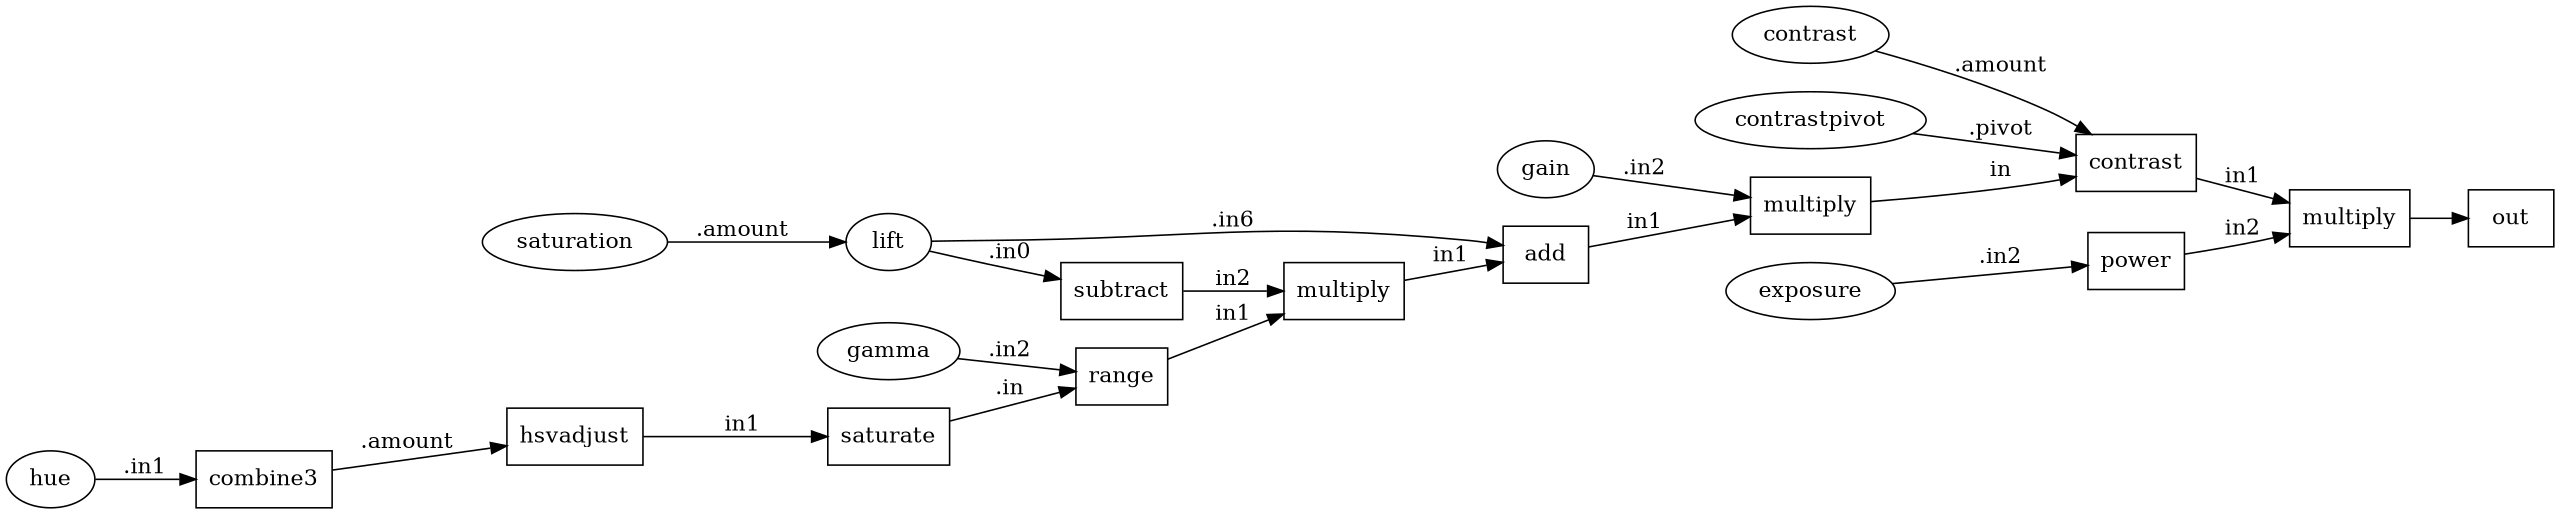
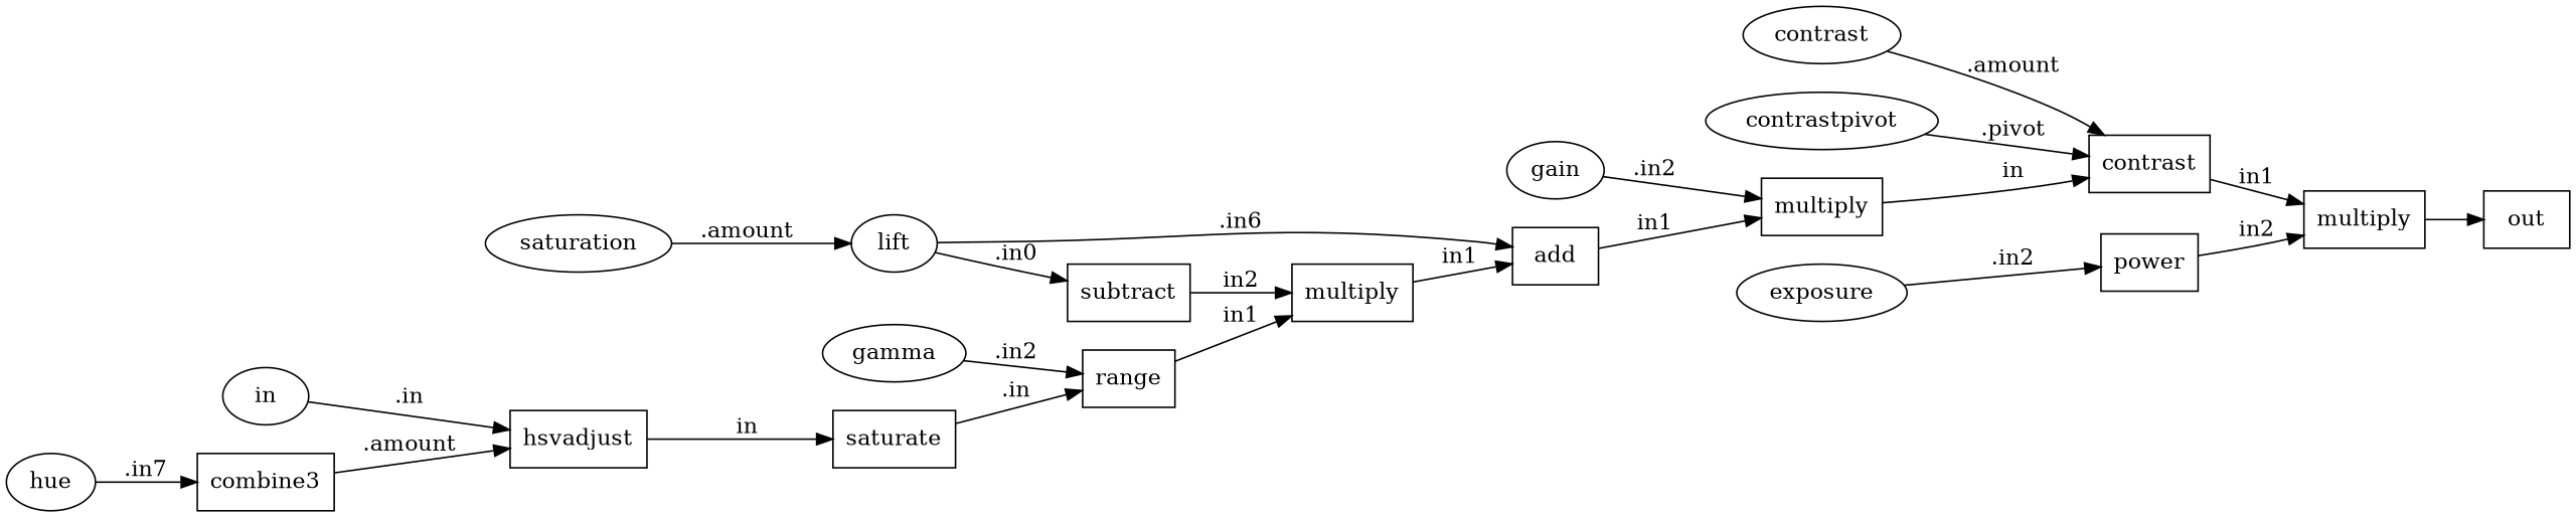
  digraph {
    rankdir=LR
    node [shape=box]
    n1 [label=multiply]
    n2 [label=out]
    n3 [label=contrast]
    n4 [label=contrast shape=ellipse]
    n5 [label=contrastpivot shape=ellipse]
    n6 [label=multiply]
    n7 [label=gain shape=ellipse]
    n8 [label=add]
    n9 [label=lift shape=ellipse]
    n10 [label=subtract]
    n11 [label=multiply]
    n12 [label=range]
    n13 [label=gamma shape=ellipse]
    n14 [label=saturate]
    n15 [label=saturation shape=ellipse]
    n16 [label=hsvadjust]
+   n17 [label=in shape=ellipse]
    n18 [label=combine3]
    n19 [label=hue shape=ellipse]
    n20 [label=power]
    n21 [label=exposure shape=ellipse]
    n1 -> n2
    n3 -> n1 [label=in1]
    n4 -> n3 [label=".amount"]
    n5 -> n3 [label=".pivot"]
    n6 -> n3 [label=in]
    n7 -> n6 [label=".in2"]
    n8 -> n6 [label=in1]
    n9 -> n8 [label=".in6"]
    n9 -> n10 [label=".in0"]
    n10 -> n11 [label=in2]
    n11 -> n8 [label=in1]
    n12 -> n11 [label=in1]
    n13 -> n12 [label=".in2"]
    n14 -> n12 [label=".in"]
    n15 -> n9 [label=".amount"]
-   n16 -> n14 [label=in1]
+   n16 -> n14 [label=in]
+   n17 -> n16 [label=".in"]
    n18 -> n16 [label=".amount"]
-   n19 -> n18 [label=".in1"]
+   n19 -> n18 [label=".in7"]
    n20 -> n1 [label=in2]
    n21 -> n20 [label=".in2"]
  }
